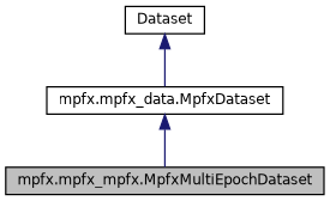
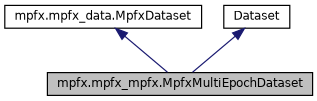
  digraph {
    fontname="DejaVu Sans"
    node [color=black fillcolor=white fontname="DejaVu Sans" fontsize=10 shape=record style=filled]
    edge [color=midnightblue dir=back fontname="DejaVu Sans" fontsize=10 labelfontname=Helvetica labelfontsize=10 style=solid]
    n1 [fillcolor=grey75 fontcolor=black height=0.2 label="mpfx.mpfx_mpfx.MpfxMultiEpochDataset" width=0.4]
    n2 [height=0.2 label="mpfx.mpfx_data.MpfxDataset" width=0.4]
    n3 [height=0.2 label=Dataset width=0.4]
    n2 -> n1
-   n3 -> n2
+   n3 -> n1
  }
